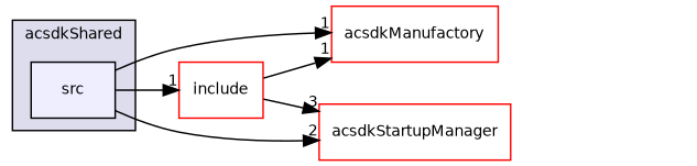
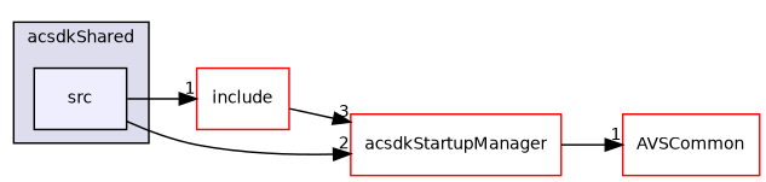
  digraph {
    compound=true
    rankdir=LR
    node [fillcolor=white fontname=Helvetica fontsize=10 shape=box style=filled color=red]
    edge [headlabel=1 labeldistance=1.5 labelfontname=Helvetica labelfontsize=10]
    n1 [fillcolor="#eeeeff" label=src pencolor=black color=""]
-   n2 [label=acsdkManufactory]
    n3 [label=include]
    n4 [label=acsdkStartupManager]
+   n5 [label=AVSCommon]
    subgraph cluster_1 {
      bgcolor="#ddddee"
      fontname=Helvetica
      fontsize=10
      label=acsdkShared
      pencolor=black
      n1
    }
-   n1 -> n2
    n1 -> n3
    n1 -> n4 [headlabel=2]
-   n3 -> n2
    n3 -> n4 [headlabel=3]
+   n4 -> n5
  }
